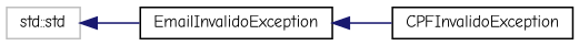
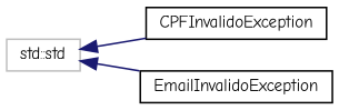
  digraph {
    fontname="Comic Neue"
    rankdir=LR
    node [color=black fillcolor=white fontname="Comic Neue" fontsize=10 shape=record style=filled]
    edge [color=midnightblue dir=back fontname="Comic Neue" fontsize=10 labelfontname=Helvetica labelfontsize=10 style=solid]
    n1 [color=grey75 height=0.2 label="std::std" width=0.4]
    n2 [height=0.2 label=CPFInvalidoException width=0.4]
    n3 [height=0.2 label=EmailInvalidoException width=0.4]
-   n3 -> n2
+   n1 -> n2
    n1 -> n3
  }
